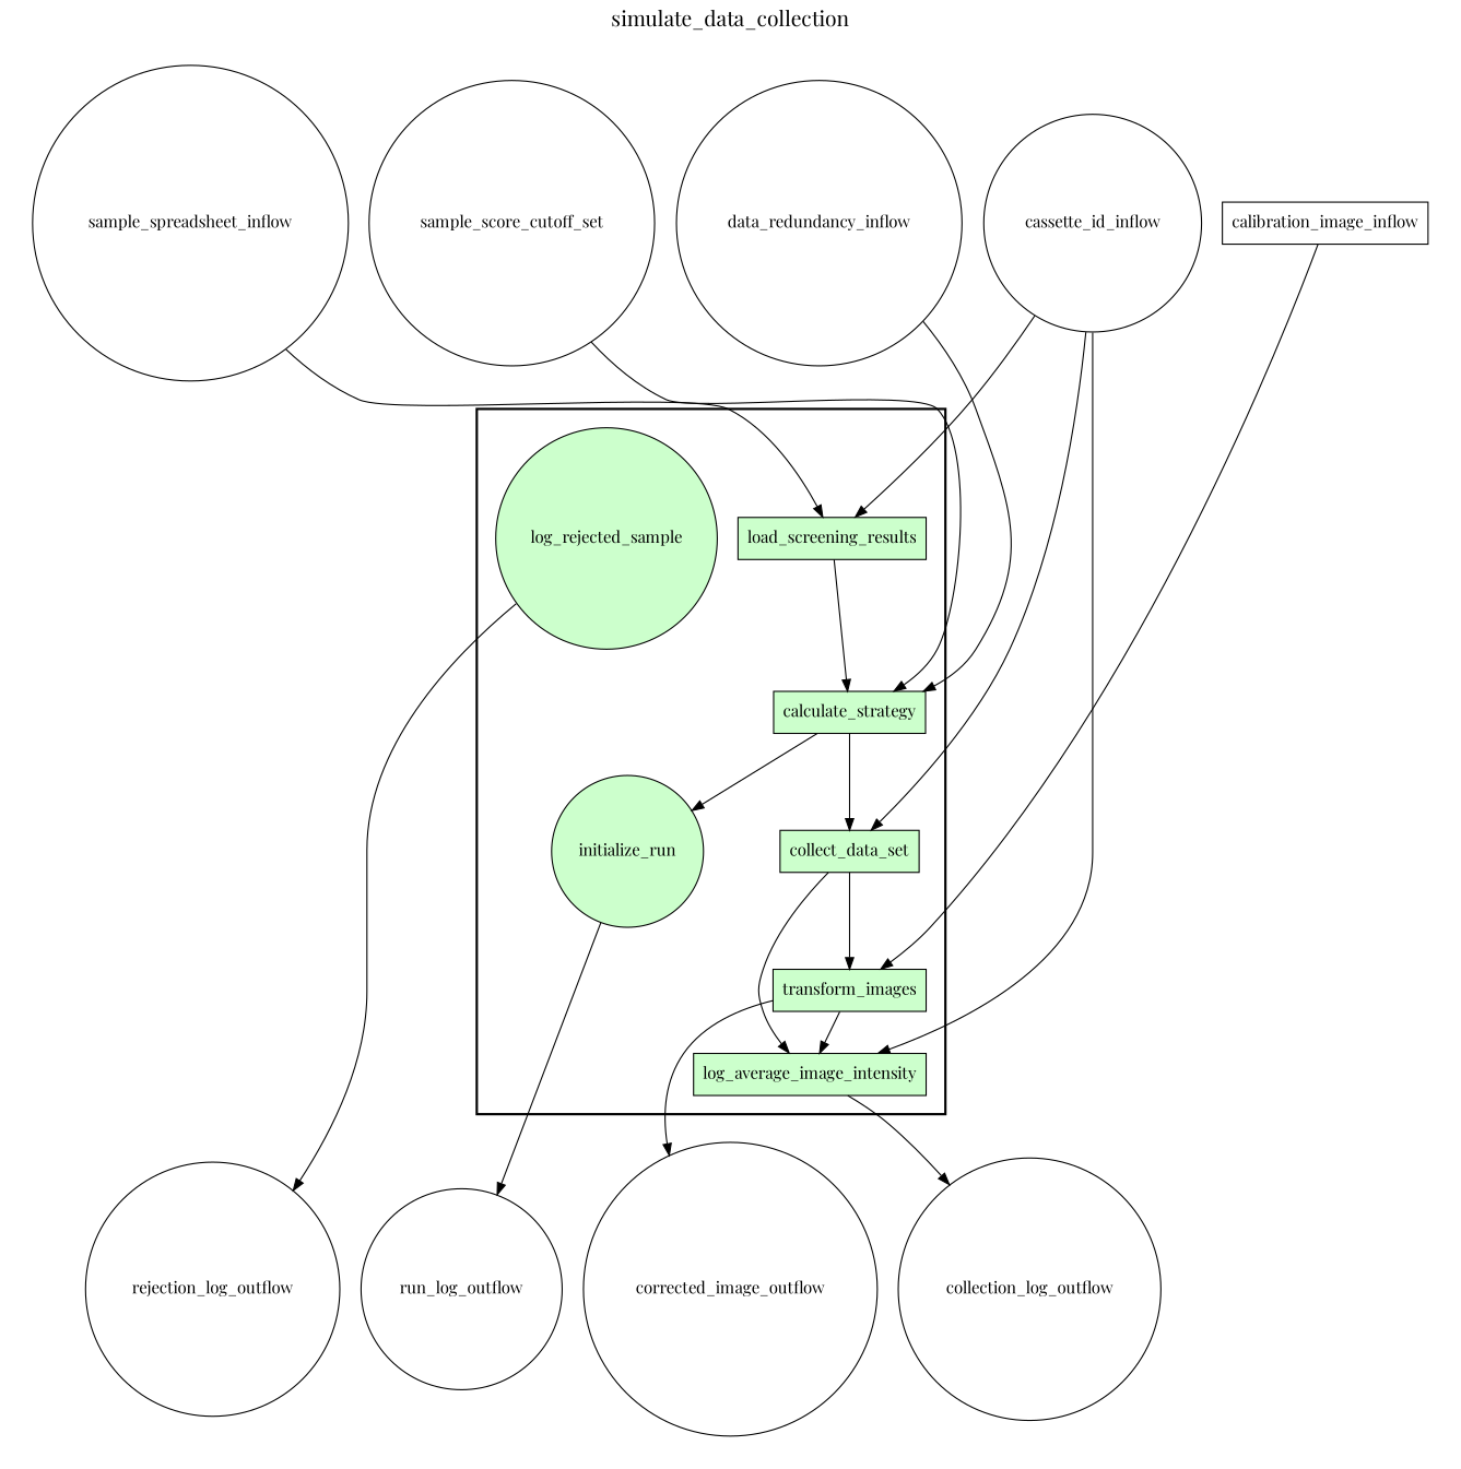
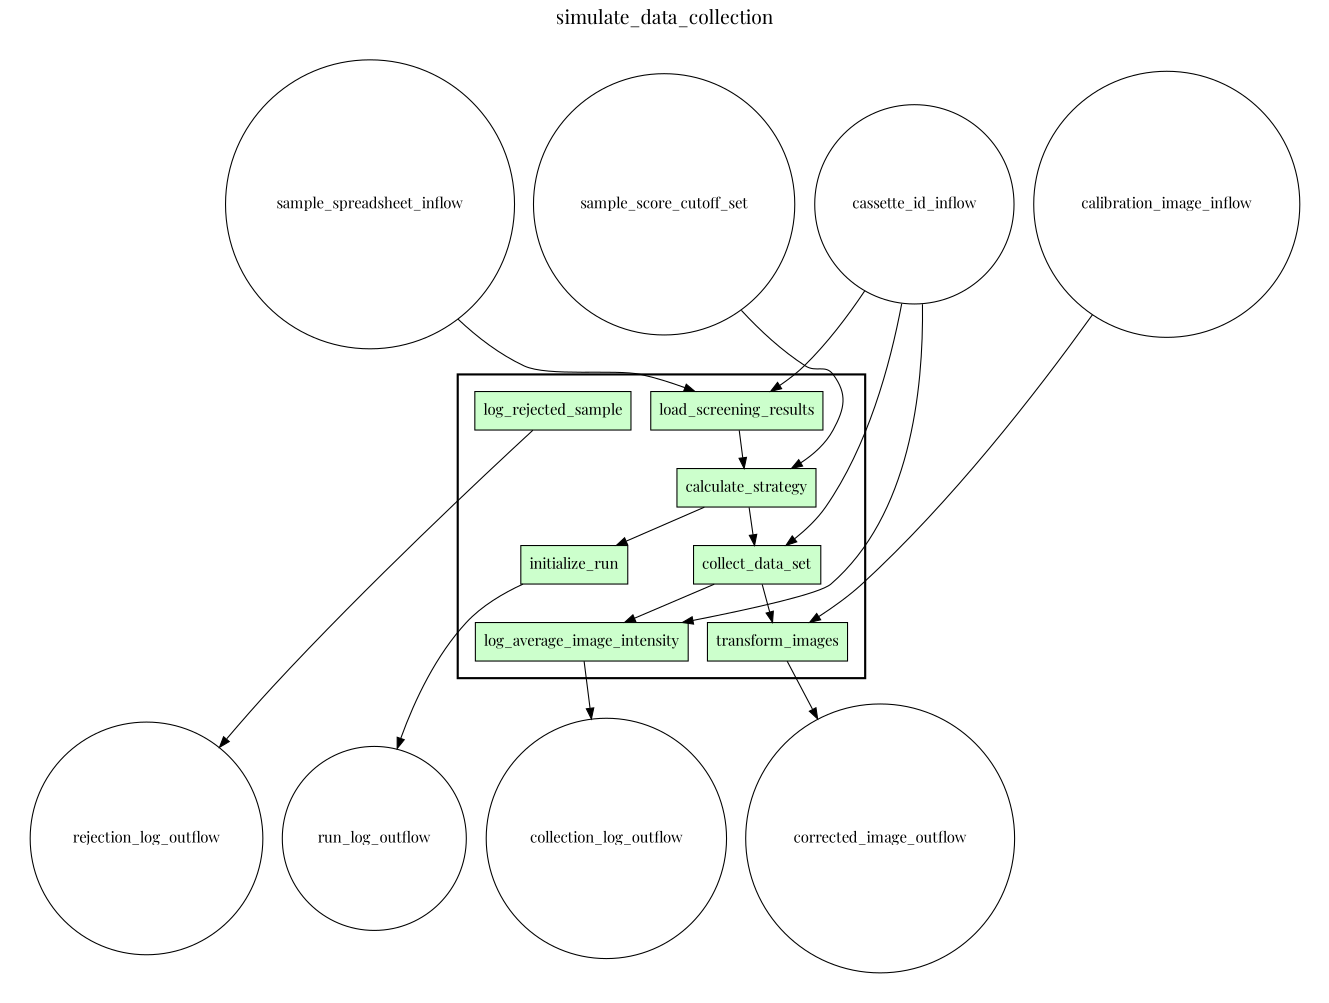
  digraph {
    fontname="Playfair Display"
    fontsize=18
    label=simulate_data_collection
    labelloc=t
    rankdir=TB
    node [fillcolor="#FFFFFF" fontname="Playfair Display" peripheries=1 shape=circle]
    edge [fontname="Playfair Display"]
-   initialize_run [fillcolor="#CCFFCC" style=filled]
+   initialize_run [fillcolor="#CCFFCC" shape=box style=filled]
    load_screening_results [fillcolor="#CCFFCC" shape=box style=filled]
    calculate_strategy [fillcolor="#CCFFCC" shape=box style=filled]
-   log_rejected_sample [fillcolor="#CCFFCC" style=filled]
+   log_rejected_sample [fillcolor="#CCFFCC" shape=box style=filled]
    collect_data_set [fillcolor="#CCFFCC" shape=box style=filled]
    transform_images [fillcolor="#CCFFCC" shape=box style=filled]
    log_average_image_intensity [fillcolor="#CCFFCC" shape=box style=filled]
    sample_spreadsheet_inflow [width=0.2]
-   calibration_image_inflow [shape=box width=0.2]
+   calibration_image_inflow [width=0.2]
    n10 [label=sample_score_cutoff_set width=0.2]
-   data_redundancy_inflow [width=0.2]
    cassette_id_inflow [width=0.2]
    rejection_log_outflow [width=0.2]
    collection_log_outflow [width=0.2]
    run_log_outflow [width=0.2]
    corrected_image_outflow [width=0.2]
    subgraph cluster_1 {
      color=black
      label=""
      penwidth=2
      subgraph cluster_2 {
        color=white
        label=""
        penwidth=2
        initialize_run
        load_screening_results
        calculate_strategy
        log_rejected_sample
        collect_data_set
        transform_images
        log_average_image_intensity
      }
    }
    subgraph cluster_3 {
      color=white
      label=""
      penwidth=2
      subgraph cluster_4 {
        color=white
        label=""
        penwidth=2
        sample_spreadsheet_inflow
        calibration_image_inflow
        n10
-       data_redundancy_inflow
        cassette_id_inflow
      }
    }
    subgraph cluster_5 {
      color=white
      label=""
      penwidth=2
      subgraph cluster_6 {
        color=white
        label=""
        penwidth=2
        rejection_log_outflow
        collection_log_outflow
        run_log_outflow
        corrected_image_outflow
      }
    }
    initialize_run -> run_log_outflow
    load_screening_results -> calculate_strategy
    calculate_strategy -> initialize_run
    calculate_strategy -> collect_data_set
    log_rejected_sample -> rejection_log_outflow
    collect_data_set -> transform_images
    collect_data_set -> log_average_image_intensity
-   transform_images -> log_average_image_intensity
    transform_images -> corrected_image_outflow
    log_average_image_intensity -> collection_log_outflow
    sample_spreadsheet_inflow -> load_screening_results
    calibration_image_inflow -> transform_images
    n10 -> calculate_strategy
-   data_redundancy_inflow -> calculate_strategy
    cassette_id_inflow -> load_screening_results
    cassette_id_inflow -> collect_data_set
    cassette_id_inflow -> log_average_image_intensity
  }
